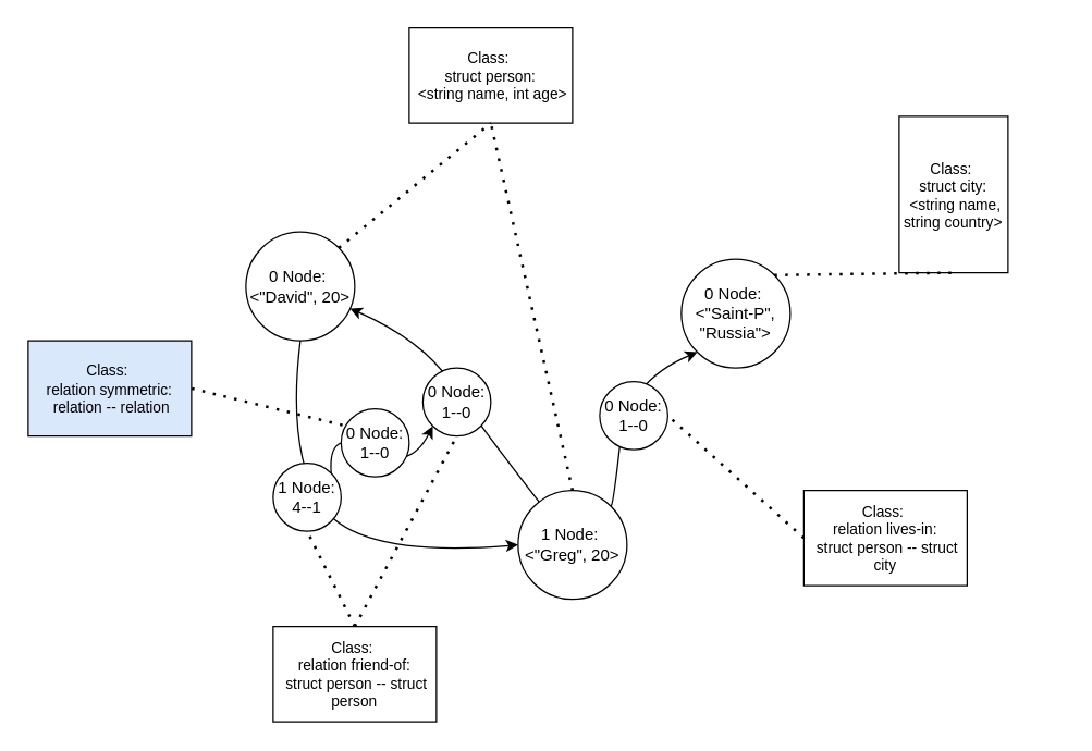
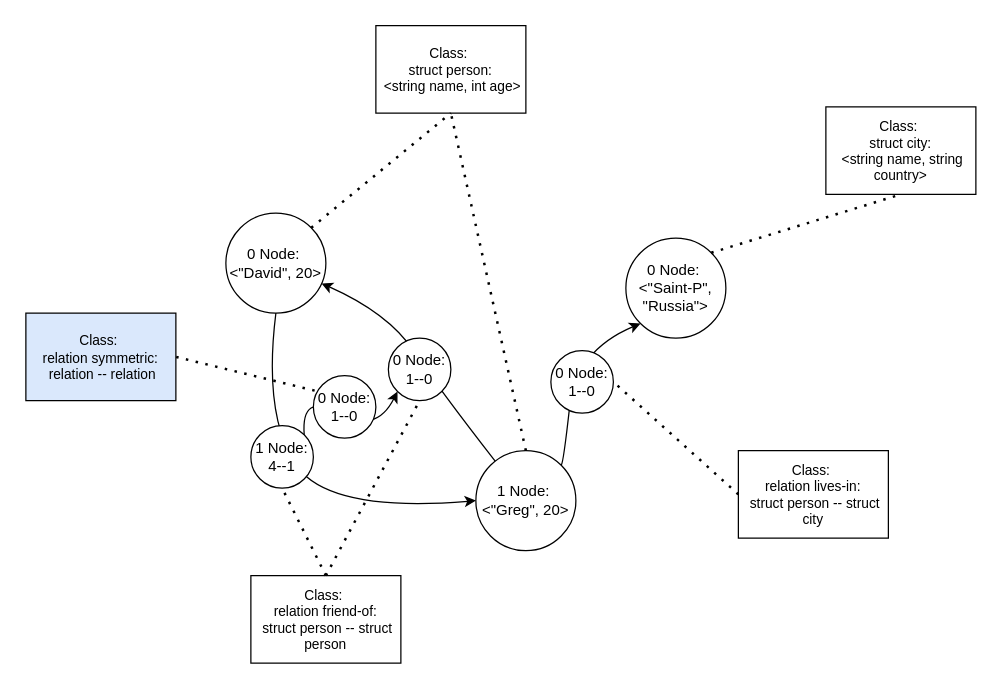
  <mxCell id="0" />
  <mxCell id="1" parent="0" />
  <mxCell id="2" value="0 Node:&amp;nbsp; &amp;lt;&quot;David&quot;, 20&amp;gt;" style="ellipse;whiteSpace=wrap;html=1;aspect=fixed;" vertex="1" parent="1"><mxGeometry x="180" y="170" width="80" height="80" as="geometry" /></mxCell>
  <mxCell id="3" value="1 Node:&amp;nbsp; &amp;lt;&quot;Greg&quot;, 20&amp;gt;" style="ellipse;whiteSpace=wrap;html=1;aspect=fixed;" vertex="1" parent="1"><mxGeometry x="380" y="360" width="80" height="80" as="geometry" /></mxCell>
  <mxCell id="4" value="&lt;font style=&quot;font-size: 11px;&quot;&gt;Class:&amp;nbsp;&lt;/font&gt;&lt;div style=&quot;font-size: 11px;&quot;&gt;&lt;font style=&quot;font-size: 11px;&quot;&gt;struct person:&lt;/font&gt;&lt;/div&gt;&lt;div style=&quot;font-size: 11px;&quot;&gt;&lt;font style=&quot;font-size: 11px;&quot;&gt;&amp;nbsp;&amp;lt;&lt;span style=&quot;background-color: initial;&quot;&gt;string name, int age&amp;gt;&lt;/span&gt;&lt;/font&gt;&lt;/div&gt;" style="rounded=0;whiteSpace=wrap;html=1;" vertex="1" parent="1"><mxGeometry x="300" y="20" width="120" height="70" as="geometry" /></mxCell>
  <mxCell id="5" value="" style="endArrow=none;dashed=1;html=1;dashPattern=1 3;strokeWidth=2;rounded=0;exitX=0.5;exitY=0;exitDx=0;exitDy=0;entryX=0.5;entryY=1;entryDx=0;entryDy=0;" edge="1" parent="1" source="3" target="4"><mxGeometry width="50" height="50" relative="1" as="geometry"><mxPoint x="400" y="370" as="sourcePoint" /><mxPoint x="450" y="320" as="targetPoint" /></mxGeometry></mxCell>
  <mxCell id="6" value="" style="endArrow=none;dashed=1;html=1;dashPattern=1 3;strokeWidth=2;rounded=0;entryX=0.5;entryY=1;entryDx=0;entryDy=0;exitX=1;exitY=0;exitDx=0;exitDy=0;" edge="1" parent="1" source="2" target="4"><mxGeometry width="50" height="50" relative="1" as="geometry"><mxPoint x="250" y="180" as="sourcePoint" /><mxPoint x="300" y="130" as="targetPoint" /></mxGeometry></mxCell>
  <mxCell id="7" value="0 Node:&amp;nbsp; &amp;lt;&quot;Saint-P&quot;, &lt;br&gt;&quot;Russia&quot;&amp;gt;" style="ellipse;whiteSpace=wrap;html=1;aspect=fixed;" vertex="1" parent="1"><mxGeometry x="500" y="190" width="80" height="80" as="geometry" /></mxCell>
- <mxCell id="8" value="&lt;font style=&quot;font-size: 11px;&quot;&gt;Class:&amp;nbsp;&lt;/font&gt;&lt;div style=&quot;font-size: 11px;&quot;&gt;&lt;font style=&quot;font-size: 11px;&quot;&gt;struct city:&lt;/font&gt;&lt;/div&gt;&lt;div style=&quot;font-size: 11px;&quot;&gt;&lt;font style=&quot;font-size: 11px;&quot;&gt;&amp;nbsp;&amp;lt;&lt;span style=&quot;background-color: initial;&quot;&gt;string name, string country&amp;gt;&lt;/span&gt;&lt;/font&gt;&lt;/div&gt;" style="rounded=0;whiteSpace=wrap;html=1;" vertex="1" parent="1"><mxGeometry x="660" y="85" width="80" height="115" as="geometry" /></mxCell>
+ <mxCell id="8" value="&lt;font style=&quot;font-size: 11px;&quot;&gt;Class:&amp;nbsp;&lt;/font&gt;&lt;div style=&quot;font-size: 11px;&quot;&gt;&lt;font style=&quot;font-size: 11px;&quot;&gt;struct city:&lt;/font&gt;&lt;/div&gt;&lt;div style=&quot;font-size: 11px;&quot;&gt;&lt;font style=&quot;font-size: 11px;&quot;&gt;&amp;nbsp;&amp;lt;&lt;span style=&quot;background-color: initial;&quot;&gt;string name, string country&amp;gt;&lt;/span&gt;&lt;/font&gt;&lt;/div&gt;" style="rounded=0;whiteSpace=wrap;html=1;" vertex="1" parent="1"><mxGeometry x="660" y="85" width="120" height="70" as="geometry" /></mxCell>
  <mxCell id="9" value="" style="endArrow=none;dashed=1;html=1;dashPattern=1 3;strokeWidth=2;rounded=0;entryX=0.5;entryY=1;entryDx=0;entryDy=0;exitX=1;exitY=0;exitDx=0;exitDy=0;" edge="1" parent="1" source="7" target="8"><mxGeometry width="50" height="50" relative="1" as="geometry"><mxPoint x="400" y="370" as="sourcePoint" /><mxPoint x="450" y="320" as="targetPoint" /></mxGeometry></mxCell>
  <mxCell id="10" value="" style="curved=1;endArrow=classic;html=1;rounded=0;exitX=0.5;exitY=1;exitDx=0;exitDy=0;entryX=0;entryY=0.5;entryDx=0;entryDy=0;" edge="1" parent="1" source="2" target="3"><mxGeometry width="50" height="50" relative="1" as="geometry"><mxPoint x="400" y="370" as="sourcePoint" /><mxPoint x="450" y="320" as="targetPoint" /><Array as="points"><mxPoint x="210" y="330" /><mxPoint x="260" y="410" /></Array></mxGeometry></mxCell>
  <mxCell id="11" value="" style="curved=1;endArrow=classic;html=1;rounded=0;" edge="1" parent="1" source="3" target="2"><mxGeometry width="50" height="50" relative="1" as="geometry"><mxPoint x="280" y="190" as="sourcePoint" /><mxPoint x="400" y="380" as="targetPoint" /><Array as="points"><mxPoint x="350" y="310" /><mxPoint x="310" y="250" /></Array></mxGeometry></mxCell>
  <mxCell id="12" value="1 Node:&lt;div&gt;4--1&lt;/div&gt;" style="ellipse;whiteSpace=wrap;html=1;aspect=fixed;" vertex="1" parent="1"><mxGeometry x="200" y="340" width="50" height="50" as="geometry" /></mxCell>
  <mxCell id="13" value="0 Node:&lt;div&gt;1--0&lt;/div&gt;" style="ellipse;whiteSpace=wrap;html=1;aspect=fixed;" vertex="1" parent="1"><mxGeometry x="310" y="270" width="50" height="50" as="geometry" /></mxCell>
  <mxCell id="14" value="&lt;font style=&quot;font-size: 11px;&quot;&gt;Class:&amp;nbsp;&lt;/font&gt;&lt;div style=&quot;font-size: 11px;&quot;&gt;&lt;font style=&quot;font-size: 11px;&quot;&gt;relation friend-of:&lt;/font&gt;&lt;/div&gt;&lt;div style=&quot;font-size: 11px;&quot;&gt;&lt;font style=&quot;font-size: 11px;&quot;&gt;&amp;nbsp;struct person --&lt;span style=&quot;background-color: initial;&quot;&gt;&amp;nbsp;struct person&lt;/span&gt;&lt;/font&gt;&lt;/div&gt;" style="rounded=0;whiteSpace=wrap;html=1;" vertex="1" parent="1"><mxGeometry x="200" y="460" width="120" height="70" as="geometry" /></mxCell>
  <mxCell id="15" value="" style="endArrow=none;dashed=1;html=1;dashPattern=1 3;strokeWidth=2;rounded=0;exitX=0.5;exitY=0;exitDx=0;exitDy=0;entryX=0.5;entryY=1;entryDx=0;entryDy=0;" edge="1" parent="1" source="14" target="13"><mxGeometry width="50" height="50" relative="1" as="geometry"><mxPoint x="483.5" y="490" as="sourcePoint" /><mxPoint x="463.5" y="170" as="targetPoint" /></mxGeometry></mxCell>
  <mxCell id="16" value="" style="endArrow=none;dashed=1;html=1;dashPattern=1 3;strokeWidth=2;rounded=0;exitX=0.5;exitY=0;exitDx=0;exitDy=0;entryX=0.5;entryY=1;entryDx=0;entryDy=0;" edge="1" parent="1" source="14" target="12"><mxGeometry width="50" height="50" relative="1" as="geometry"><mxPoint x="580" y="385" as="sourcePoint" /><mxPoint x="370" y="305" as="targetPoint" /></mxGeometry></mxCell>
  <mxCell id="17" value="" style="curved=1;endArrow=classic;html=1;rounded=0;exitX=1;exitY=0;exitDx=0;exitDy=0;entryX=0;entryY=1;entryDx=0;entryDy=0;" edge="1" parent="1" source="12" target="13"><mxGeometry width="50" height="50" relative="1" as="geometry"><mxPoint x="400" y="370" as="sourcePoint" /><mxPoint x="450" y="320" as="targetPoint" /><Array as="points"><mxPoint x="240" y="313" /><mxPoint x="300" y="347" /></Array></mxGeometry></mxCell>
  <mxCell id="18" value="0 Node:&lt;div&gt;1--0&lt;/div&gt;" style="ellipse;whiteSpace=wrap;html=1;aspect=fixed;" vertex="1" parent="1"><mxGeometry x="250" y="300" width="50" height="50" as="geometry" /></mxCell>
  <mxCell id="19" value="&lt;font style=&quot;font-size: 11px;&quot;&gt;Class:&amp;nbsp;&lt;/font&gt;&lt;div style=&quot;font-size: 11px;&quot;&gt;&lt;font style=&quot;font-size: 11px;&quot;&gt;relation symmetric:&lt;/font&gt;&lt;/div&gt;&lt;div style=&quot;font-size: 11px;&quot;&gt;&lt;font style=&quot;font-size: 11px;&quot;&gt;&amp;nbsp;relation --&lt;span style=&quot;background-color: initial;&quot;&gt;&amp;nbsp;relation&lt;/span&gt;&lt;/font&gt;&lt;/div&gt;" style="rounded=0;whiteSpace=wrap;html=1;fillColor=#dae8fc;" vertex="1" parent="1"><mxGeometry x="20" y="250" width="120" height="70" as="geometry" /></mxCell>
  <mxCell id="20" value="" style="endArrow=none;dashed=1;html=1;dashPattern=1 3;strokeWidth=2;rounded=0;entryX=1;entryY=0.5;entryDx=0;entryDy=0;exitX=0.02;exitY=0.24;exitDx=0;exitDy=0;exitPerimeter=0;" edge="1" parent="1" source="18" target="19"><mxGeometry width="50" height="50" relative="1" as="geometry"><mxPoint x="400" y="370" as="sourcePoint" /><mxPoint x="450" y="320" as="targetPoint" /></mxGeometry></mxCell>
  <mxCell id="21" value="" style="curved=1;endArrow=classic;html=1;rounded=0;exitX=1;exitY=0;exitDx=0;exitDy=0;entryX=0;entryY=1;entryDx=0;entryDy=0;" edge="1" parent="1" source="3" target="7"><mxGeometry width="50" height="50" relative="1" as="geometry"><mxPoint x="400" y="370" as="sourcePoint" /><mxPoint x="450" y="320" as="targetPoint" /><Array as="points"><mxPoint x="450" y="370" /><mxPoint x="460" y="280" /></Array></mxGeometry></mxCell>
  <mxCell id="22" value="0 Node:&lt;div&gt;1--0&lt;/div&gt;" style="ellipse;whiteSpace=wrap;html=1;aspect=fixed;" vertex="1" parent="1"><mxGeometry x="440" y="280" width="50" height="50" as="geometry" /></mxCell>
  <mxCell id="23" value="&lt;font style=&quot;font-size: 11px;&quot;&gt;Class:&amp;nbsp;&lt;/font&gt;&lt;div style=&quot;font-size: 11px;&quot;&gt;&lt;font style=&quot;font-size: 11px;&quot;&gt;relation lives-in:&lt;/font&gt;&lt;/div&gt;&lt;div style=&quot;font-size: 11px;&quot;&gt;&lt;font style=&quot;font-size: 11px;&quot;&gt;&amp;nbsp;struct person --&lt;span style=&quot;background-color: initial;&quot;&gt;&amp;nbsp;struct city&lt;/span&gt;&lt;/font&gt;&lt;/div&gt;" style="rounded=0;whiteSpace=wrap;html=1;" vertex="1" parent="1"><mxGeometry x="590" y="360" width="120" height="70" as="geometry" /></mxCell>
  <mxCell id="24" value="" style="endArrow=none;dashed=1;html=1;dashPattern=1 3;strokeWidth=2;rounded=0;exitX=0;exitY=0.5;exitDx=0;exitDy=0;entryX=1;entryY=0.5;entryDx=0;entryDy=0;" edge="1" parent="1" source="23" target="22"><mxGeometry width="50" height="50" relative="1" as="geometry"><mxPoint x="400" y="370" as="sourcePoint" /><mxPoint x="450" y="320" as="targetPoint" /></mxGeometry></mxCell>
